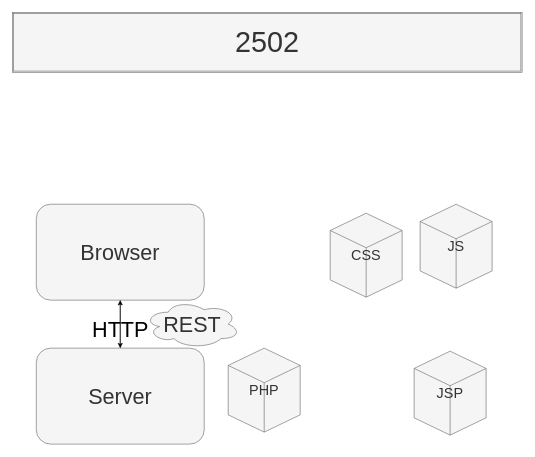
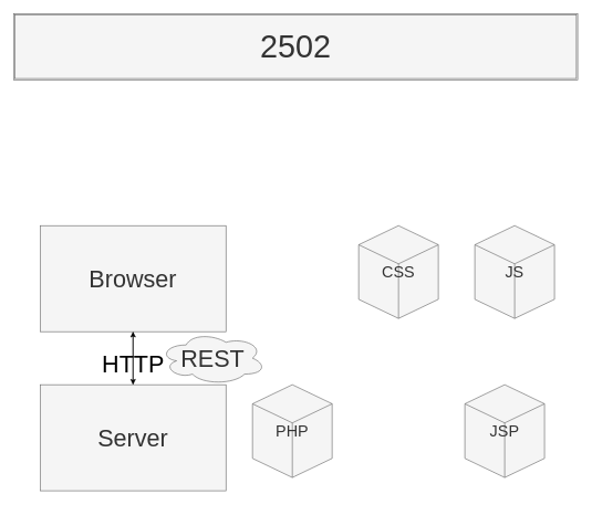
  <mxCell id="0" />
  <mxCell id="1" parent="0" />
  <mxCell id="2" style="edgeStyle=orthogonalEdgeStyle;rounded=0;orthogonalLoop=1;jettySize=auto;html=1;exitX=0.5;exitY=1;exitDx=0;exitDy=0;entryX=0.5;entryY=0;entryDx=0;entryDy=0;" parent="1" source="3" target="6" edge="1"><mxGeometry relative="1" as="geometry" /></mxCell>
- <mxCell id="3" value="&lt;font style=&quot;font-size: 36px&quot;&gt;Browser&lt;/font&gt;" style="whiteSpace=wrap;html=1;shadow=0;sketch=0;fillColor=#f5f5f5;strokeColor=#666666;fontColor=#333333;rounded=1;" parent="1" vertex="1"><mxGeometry x="60" y="340" width="280" height="160" as="geometry" /></mxCell>
+ <mxCell id="3" value="&lt;font style=&quot;font-size: 36px&quot;&gt;Browser&lt;/font&gt;" style="rounded=0;whiteSpace=wrap;html=1;shadow=0;sketch=0;fillColor=#f5f5f5;strokeColor=#666666;fontColor=#333333;" parent="1" vertex="1"><mxGeometry x="60" y="340" width="280" height="160" as="geometry" /></mxCell>
  <mxCell id="4" style="edgeStyle=orthogonalEdgeStyle;rounded=0;orthogonalLoop=1;jettySize=auto;html=1;exitX=0.5;exitY=0;exitDx=0;exitDy=0;" parent="1" source="6" target="3" edge="1"><mxGeometry relative="1" as="geometry" /></mxCell>
  <mxCell id="5" value="&lt;font style=&quot;font-size: 36px&quot;&gt;HTTP&lt;/font&gt;" style="edgeLabel;html=1;align=center;verticalAlign=middle;resizable=0;points=[];labelBackgroundColor=none;fontColor=#000000;" parent="4" vertex="1" connectable="0"><mxGeometry x="-0.2" y="1" relative="1" as="geometry"><mxPoint as="offset" /></mxGeometry></mxCell>
- <mxCell id="6" value="&lt;font style=&quot;font-size: 36px&quot;&gt;Server&lt;/font&gt;" style="whiteSpace=wrap;html=1;shadow=0;sketch=0;fillColor=#f5f5f5;strokeColor=#666666;fontColor=#333333;rounded=1;" parent="1" vertex="1"><mxGeometry x="60" y="580" width="280" height="160" as="geometry" /></mxCell>
+ <mxCell id="6" value="&lt;font style=&quot;font-size: 36px&quot;&gt;Server&lt;/font&gt;" style="rounded=0;whiteSpace=wrap;html=1;shadow=0;sketch=0;fillColor=#f5f5f5;strokeColor=#666666;fontColor=#333333;" parent="1" vertex="1"><mxGeometry x="60" y="580" width="280" height="160" as="geometry" /></mxCell>
  <mxCell id="7" value="&lt;font style=&quot;font-size: 48px&quot;&gt;2502&lt;/font&gt;" style="shape=ext;double=1;rounded=0;whiteSpace=wrap;html=1;shadow=0;sketch=0;fillColor=#f5f5f5;strokeColor=#666666;fontColor=#333333;" parent="1" vertex="1"><mxGeometry width="850" height="100" as="geometry" x="20" y="20" /></mxCell>
- <mxCell id="8" value="&lt;font style=&quot;font-size: 24px&quot;&gt;CSS&lt;/font&gt;" style="html=1;whiteSpace=wrap;shape=isoCube2;backgroundOutline=1;isoAngle=15;shadow=0;sketch=0;fillColor=#f5f5f5;strokeColor=#666666;fontColor=#333333;" parent="1" vertex="1"><mxGeometry x="550" y="355" width="120" height="140" as="geometry" /></mxCell>
- <mxCell id="9" value="&lt;font style=&quot;font-size: 24px&quot;&gt;JS&lt;/font&gt;" style="html=1;whiteSpace=wrap;shape=isoCube2;backgroundOutline=1;isoAngle=15;shadow=0;sketch=0;fillColor=#f5f5f5;strokeColor=#666666;fontColor=#333333;" parent="1" vertex="1"><mxGeometry x="700" y="340" width="120" height="140" as="geometry" /></mxCell>
+ <mxCell id="8" value="&lt;font style=&quot;font-size: 24px&quot;&gt;CSS&lt;/font&gt;" style="html=1;whiteSpace=wrap;shape=isoCube2;backgroundOutline=1;isoAngle=15;shadow=0;sketch=0;fillColor=#f5f5f5;strokeColor=#666666;fontColor=#333333;" parent="1" vertex="1"><mxGeometry x="540" y="340" width="120" height="140" as="geometry" /></mxCell>
+ <mxCell id="9" value="&lt;font style=&quot;font-size: 24px&quot;&gt;JS&lt;/font&gt;" style="html=1;whiteSpace=wrap;shape=isoCube2;backgroundOutline=1;isoAngle=15;shadow=0;sketch=0;fillColor=#f5f5f5;strokeColor=#666666;fontColor=#333333;" parent="1" vertex="1"><mxGeometry x="715" y="340" width="120" height="140" as="geometry" /></mxCell>
  <mxCell id="10" value="&lt;font style=&quot;font-size: 24px&quot;&gt;PHP&lt;/font&gt;" style="html=1;whiteSpace=wrap;shape=isoCube2;backgroundOutline=1;isoAngle=15;shadow=0;sketch=0;fillColor=#f5f5f5;strokeColor=#666666;fontColor=#333333;" parent="1" vertex="1"><mxGeometry x="380" y="580" width="120" height="140" as="geometry" /></mxCell>
- <mxCell id="11" value="&lt;font style=&quot;font-size: 24px&quot;&gt;JSP&lt;/font&gt;" style="html=1;whiteSpace=wrap;shape=isoCube2;backgroundOutline=1;isoAngle=15;shadow=0;sketch=0;fillColor=#f5f5f5;strokeColor=#666666;fontColor=#333333;" parent="1" vertex="1"><mxGeometry x="690" y="585" width="120" height="140" as="geometry" /></mxCell>
+ <mxCell id="11" value="&lt;font style=&quot;font-size: 24px&quot;&gt;JSP&lt;/font&gt;" style="html=1;whiteSpace=wrap;shape=isoCube2;backgroundOutline=1;isoAngle=15;shadow=0;sketch=0;fillColor=#f5f5f5;strokeColor=#666666;fontColor=#333333;" parent="1" vertex="1"><mxGeometry x="700" y="580" width="120" height="140" as="geometry" /></mxCell>
  <mxCell id="12" value="&lt;font style=&quot;font-size: 36px&quot;&gt;REST&lt;/font&gt;" style="ellipse;shape=cloud;whiteSpace=wrap;html=1;shadow=0;sketch=0;fillColor=#f5f5f5;align=center;strokeColor=#666666;fontColor=#333333;" vertex="1" parent="1"><mxGeometry x="240" y="500" width="160" height="80" as="geometry" /></mxCell>
